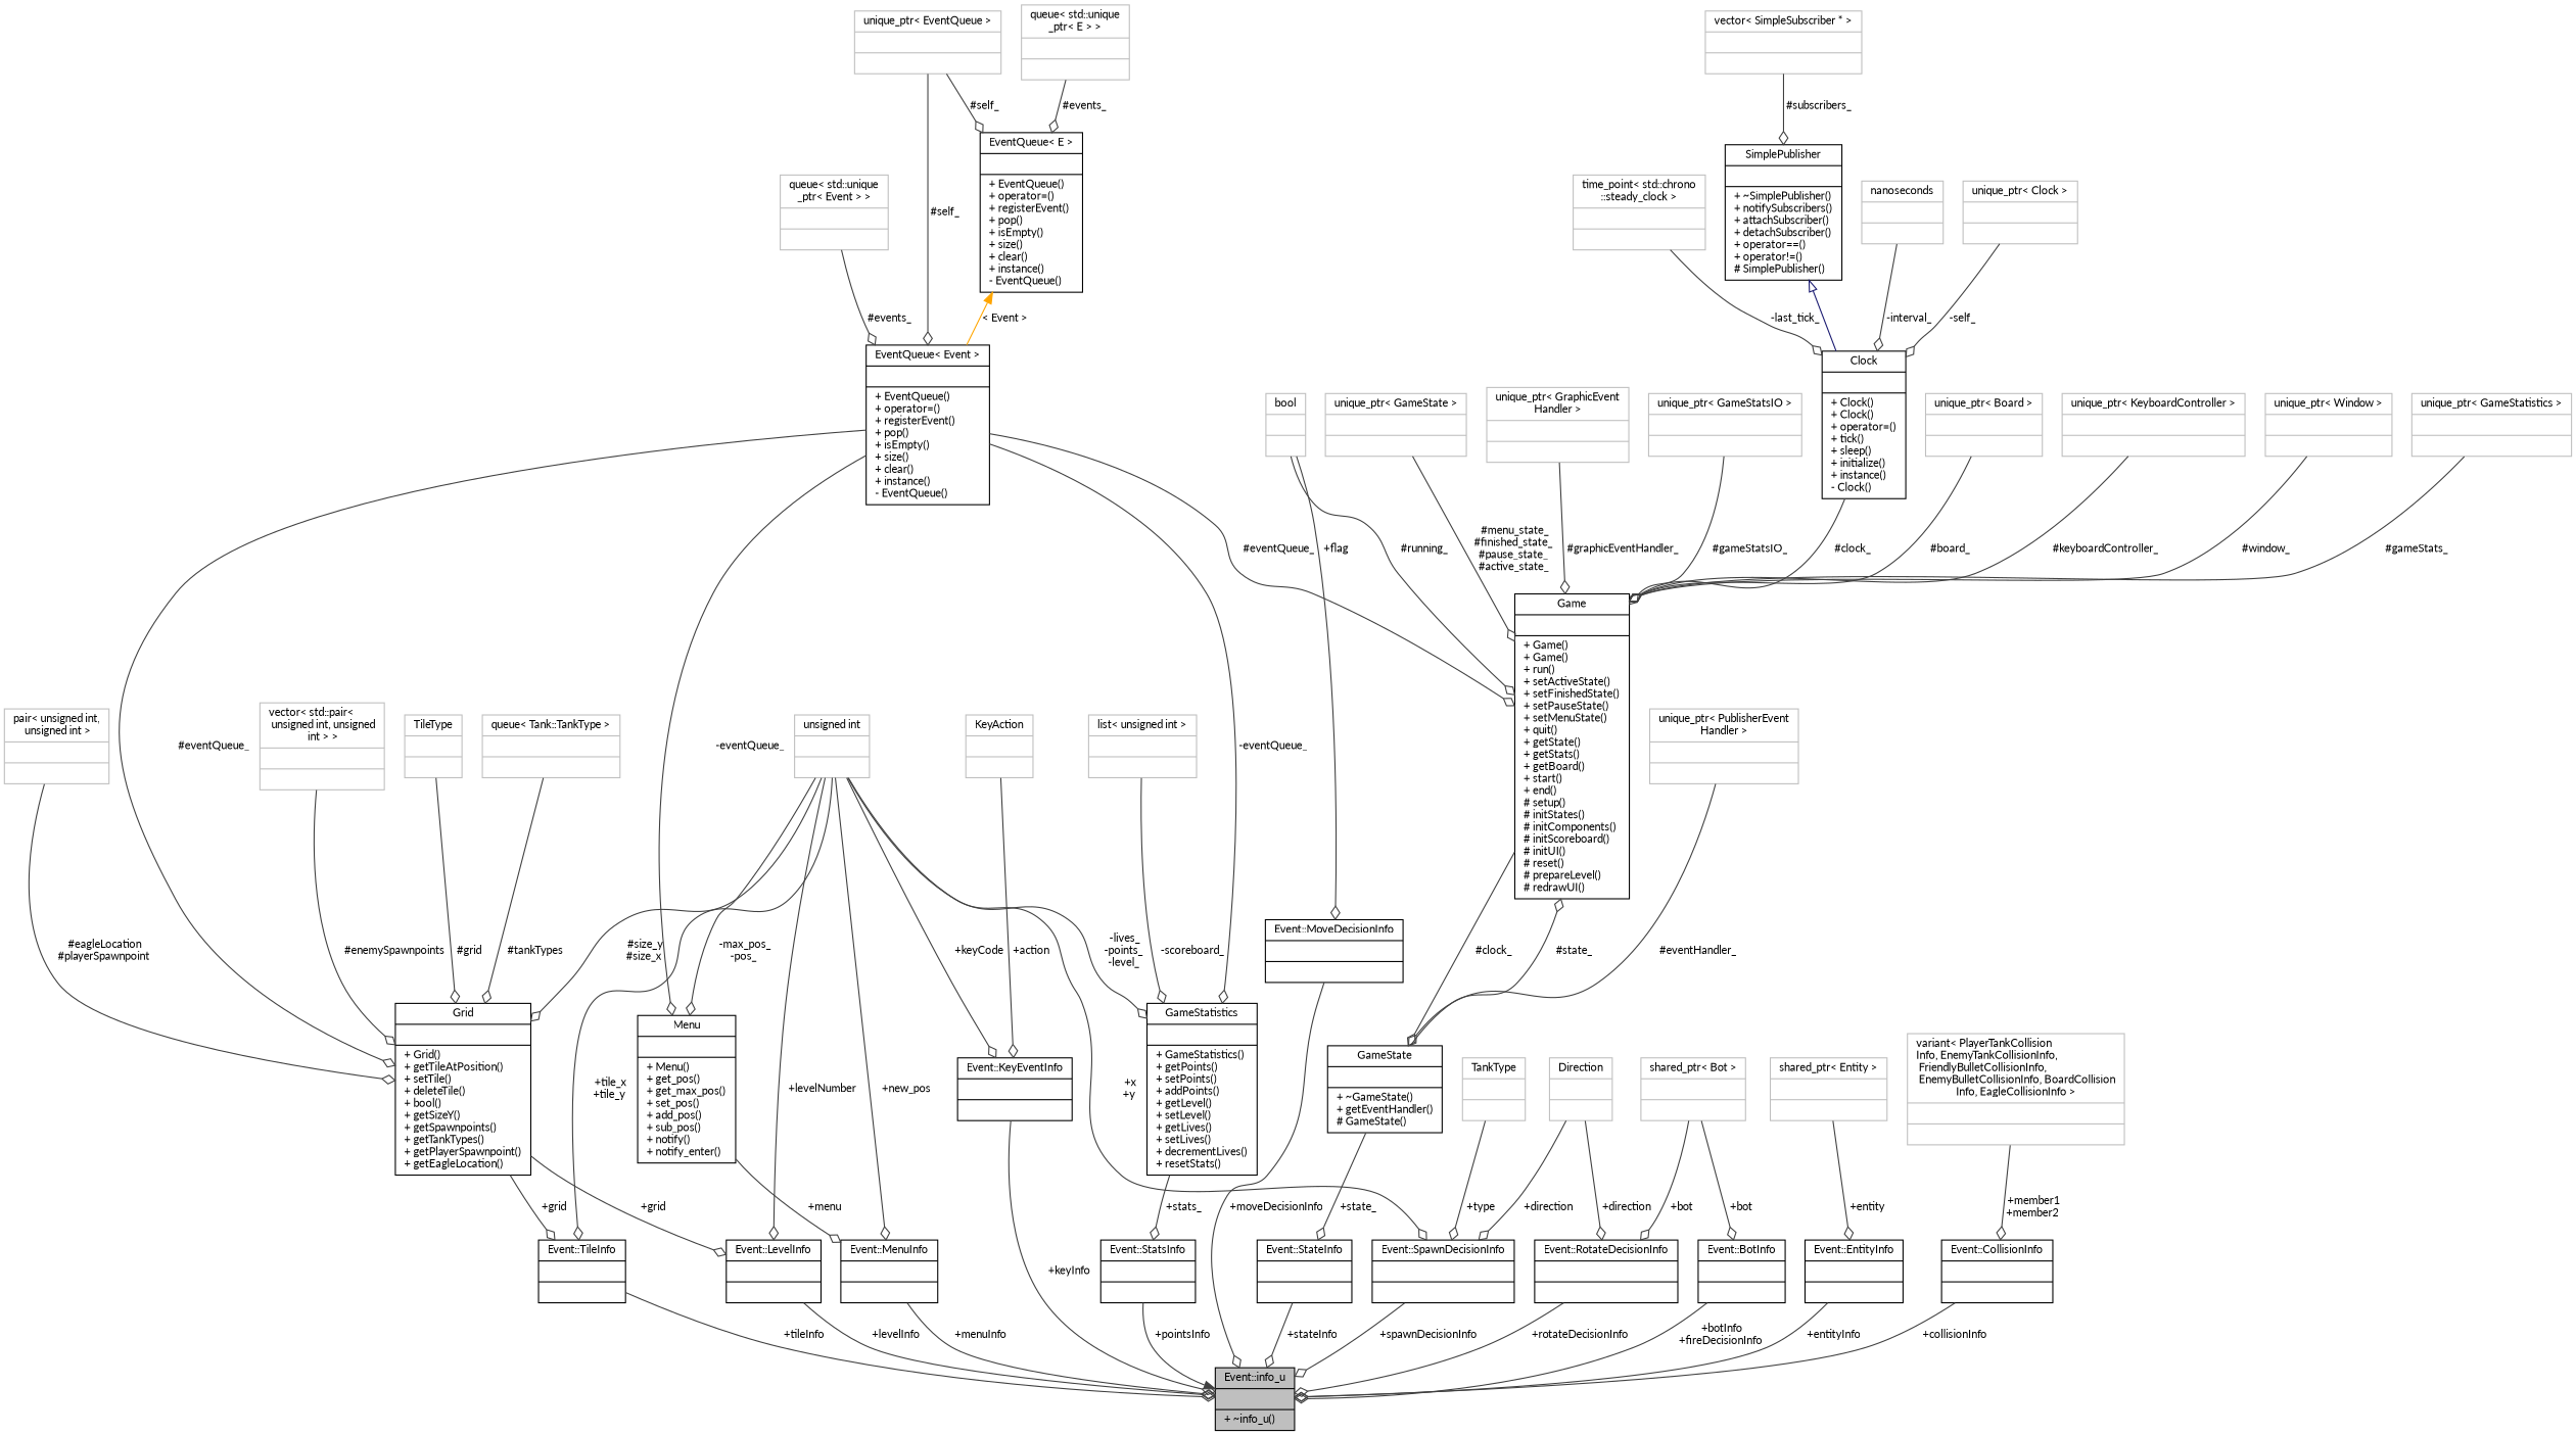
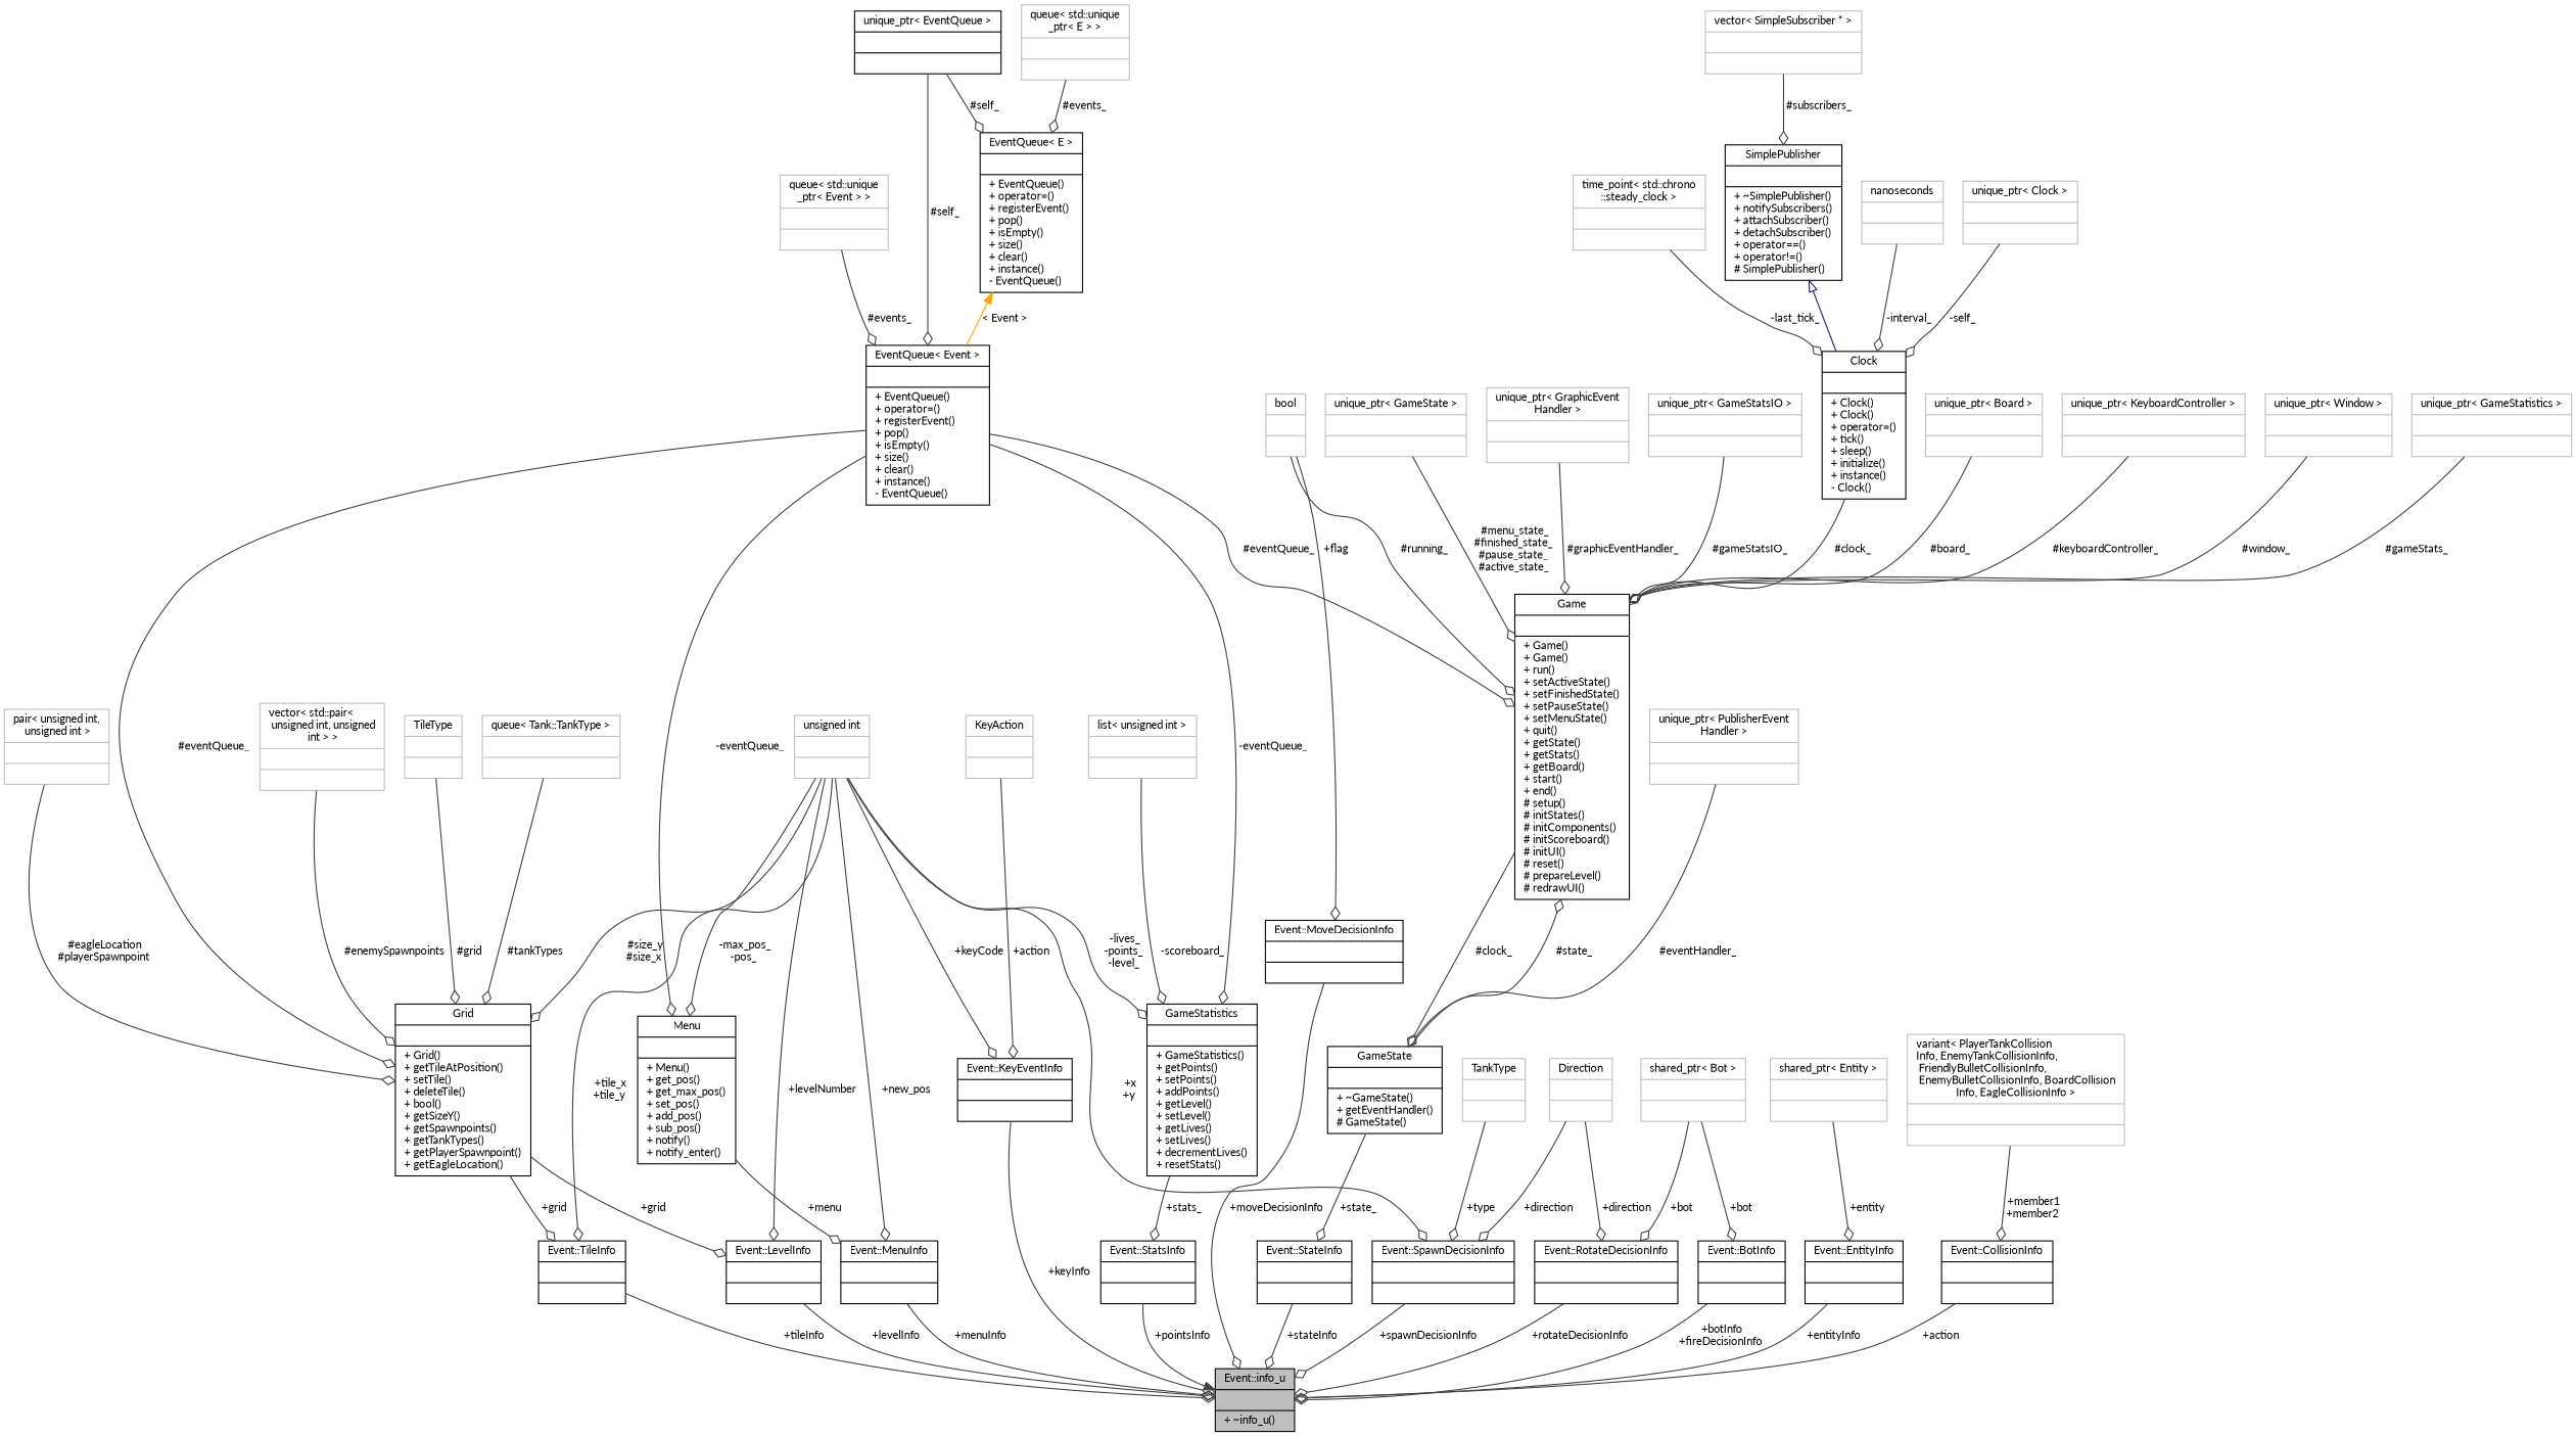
  digraph {
    fontname=Lato
    node [color=grey75 fontname=Lato fontsize=10 shape=record]
    edge [arrowhead=odiamond color=grey25 fontname=Lato fontsize=10 labelfontname=Helvetica labelfontsize=10 style=solid]
    n1 [color=black fillcolor=grey75 fontcolor=black height=0.2 label="{Event::info_u\n||+ ~info_u()\l}" style=filled width=0.4]
    n2 [color=black height=0.2 label="{Event::MenuInfo\n||}" width=0.4]
    n3 [height=0.2 label="{unsigned int\n||}" width=0.4]
    n4 [color=black height=0.2 label="{Menu\n||+ Menu()\l+ get_pos()\l+ get_max_pos()\l+ set_pos()\l+ add_pos()\l+ sub_pos()\l+ notify()\l+ notify_enter()\l}" width=0.4]
    n5 [color=black height=0.2 label="{Event::SpawnDecisionInfo\n||}" width=0.4]
    n6 [color=black height=0.2 label="{Event::LevelInfo\n||}" width=0.4]
    n7 [color=black height=0.2 label="{Grid\n||+ Grid()\l+ getTileAtPosition()\l+ setTile()\l+ deleteTile()\l+ bool()\l+ getSizeY()\l+ getSpawnpoints()\l+ getTankTypes()\l+ getPlayerSpawnpoint()\l+ getEagleLocation()\l}" width=0.4]
    n8 [color=black height=0.2 label="{Event::KeyEventInfo\n||}" width=0.4]
    n9 [color=black height=0.2 label="{GameStatistics\n||+ GameStatistics()\l+ getPoints()\l+ setPoints()\l+ addPoints()\l+ getLevel()\l+ setLevel()\l+ getLives()\l+ setLives()\l+ decrementLives()\l+ resetStats()\l}" width=0.4]
    n10 [color=black height=0.2 label="{Event::TileInfo\n||}" width=0.4]
    n11 [color=black height=0.2 label="{Event::StatsInfo\n||}" width=0.4]
    n12 [color=black height=0.2 label="{EventQueue\< Event \>\n||+ EventQueue()\l+ operator=()\l+ registerEvent()\l+ pop()\l+ isEmpty()\l+ size()\l+ clear()\l+ instance()\l- EventQueue()\l}" width=0.4]
    n13 [color=black height=0.2 label="{Game\n||+ Game()\l+ Game()\l+ run()\l+ setActiveState()\l+ setFinishedState()\l+ setPauseState()\l+ setMenuState()\l+ quit()\l+ getState()\l+ getStats()\l+ getBoard()\l+ start()\l+ end()\l# setup()\l# initStates()\l# initComponents()\l# initScoreboard()\l# initUI()\l# reset()\l# prepareLevel()\l# redrawUI()\l}" width=0.4]
    n14 [color=black height=0.2 label="{GameState\n||+ ~GameState()\l+ getEventHandler()\l# GameState()\l}" width=0.4]
    n15 [height=0.2 label="{queue\< std::unique\l_ptr\< Event \> \>\n||}" width=0.4]
-   n16 [height=0.2 label="{unique_ptr\< EventQueue \>\n||}" width=0.4]
+   n16 [color=black height=0.2 label="{unique_ptr\< EventQueue \>\n||}" width=0.4]
    n17 [color=black height=0.2 label="{EventQueue\< E \>\n||+ EventQueue()\l+ operator=()\l+ registerEvent()\l+ pop()\l+ isEmpty()\l+ size()\l+ clear()\l+ instance()\l- EventQueue()\l}" width=0.4]
    n18 [height=0.2 label="{queue\< std::unique\l_ptr\< E \> \>\n||}" width=0.4]
    n19 [color=black height=0.2 label="{Event::MoveDecisionInfo\n||}" width=0.4]
    n20 [height=0.2 label="{bool\n||}" width=0.4]
    n21 [height=0.2 label="{shared_ptr\< Bot \>\n||}" width=0.4]
    n22 [color=black height=0.2 label="{Event::RotateDecisionInfo\n||}" width=0.4]
    n23 [color=black height=0.2 label="{Event::BotInfo\n||}" width=0.4]
    n24 [height=0.2 label="{Direction\n||}" width=0.4]
    n25 [height=0.2 label="{TankType\n||}" width=0.4]
    n26 [height=0.2 label="{vector\< std::pair\<\l unsigned int, unsigned\l int \> \>\n||}" width=0.4]
    n27 [height=0.2 label="{TileType\n||}" width=0.4]
    n28 [height=0.2 label="{queue\< Tank::TankType \>\n||}" width=0.4]
    n29 [height=0.2 label="{pair\< unsigned int,\l unsigned int \>\n||}" width=0.4]
    n30 [height=0.2 label="{KeyAction\n||}" width=0.4]
    n31 [height=0.2 label="{list\< unsigned int \>\n||}" width=0.4]
    n32 [color=black height=0.2 label="{Event::StateInfo\n||}" width=0.4]
    n33 [height=0.2 label="{unique_ptr\< KeyboardController \>\n||}" width=0.4]
    n34 [height=0.2 label="{unique_ptr\< Window \>\n||}" width=0.4]
    n35 [height=0.2 label="{unique_ptr\< GameStatistics \>\n||}" width=0.4]
    n36 [height=0.2 label="{unique_ptr\< GameState \>\n||}" width=0.4]
    n37 [height=0.2 label="{unique_ptr\< GraphicEvent\lHandler \>\n||}" width=0.4]
    n38 [height=0.2 label="{unique_ptr\< GameStatsIO \>\n||}" width=0.4]
    n39 [color=black height=0.2 label="{Clock\n||+ Clock()\l+ Clock()\l+ operator=()\l+ tick()\l+ sleep()\l+ initialize()\l+ instance()\l- Clock()\l}" width=0.4]
    n40 [color=black height=0.2 label="{SimplePublisher\n||+ ~SimplePublisher()\l+ notifySubscribers()\l+ attachSubscriber()\l+ detachSubscriber()\l+ operator==()\l+ operator!=()\l# SimplePublisher()\l}" width=0.4]
    n41 [height=0.2 label="{vector\< SimpleSubscriber * \>\n||}" width=0.4]
    n42 [height=0.2 label="{nanoseconds\n||}" width=0.4]
    n43 [height=0.2 label="{unique_ptr\< Clock \>\n||}" width=0.4]
    n44 [height=0.2 label="{time_point\< std::chrono\l::steady_clock \>\n||}" width=0.4]
    n45 [height=0.2 label="{unique_ptr\< Board \>\n||}" width=0.4]
    n46 [height=0.2 label="{unique_ptr\< PublisherEvent\lHandler \>\n||}" width=0.4]
    n47 [color=black height=0.2 label="{Event::EntityInfo\n||}" width=0.4]
    n48 [height=0.2 label="{shared_ptr\< Entity \>\n||}" width=0.4]
    n49 [color=black height=0.2 label="{Event::CollisionInfo\n||}" width=0.4]
    n50 [height=0.2 label="{variant\< PlayerTankCollision\lInfo, EnemyTankCollisionInfo,\l FriendlyBulletCollisionInfo,\l EnemyBulletCollisionInfo, BoardCollision\lInfo, EagleCollisionInfo \>\n||}" width=0.4]
    n2 -> n1 [label=" +menuInfo"]
    n3 -> n2 [label=" +new_pos"]
    n3 -> n4 [label=" -max_pos_\n-pos_"]
    n3 -> n5 [label=" +x\n+y"]
    n3 -> n6 [label=" +levelNumber"]
    n3 -> n7 [label=" #size_y\n#size_x"]
    n3 -> n8 [label=" +keyCode"]
    n3 -> n9 [label=" -lives_\n-points_\n-level_"]
    n3 -> n10 [label=" +tile_x\n+tile_y"]
    n4 -> n2 [label=" +menu"]
    n5 -> n1 [label=" +spawnDecisionInfo"]
    n6 -> n1 [label=" +levelInfo"]
    n7 -> n6 [label=" +grid"]
    n7 -> n10 [label=" +grid"]
    n8 -> n1 [label=" +keyInfo"]
    n9 -> n11 [label=" +stats_"]
    n10 -> n1 [label=" +tileInfo"]
    n11 -> n1 [arrowhead=normal label=" +pointsInfo"]
    n12 -> n4 [label=" -eventQueue_"]
    n12 -> n7 [label=" #eventQueue_"]
    n12 -> n9 [label=" -eventQueue_"]
    n12 -> n13 [label=" #eventQueue_"]
    n13 -> n14 [label=" #clock_"]
    n14 -> n13 [label=" #state_"]
    n14 -> n32 [label=" +state_"]
    n15 -> n12 [label=" #events_"]
    n16 -> n12 [label=" #self_"]
    n16 -> n17 [label=" #self_"]
    n17 -> n12 [color=orange dir=back label=" \< Event \>" arrowhead=""]
    n18 -> n17 [label=" #events_"]
    n19 -> n1 [label=" +moveDecisionInfo"]
    n20 -> n13 [label=" #running_"]
    n20 -> n19 [label=" +flag"]
    n21 -> n22 [label=" +bot"]
    n21 -> n23 [label=" +bot"]
    n22 -> n1 [label=" +rotateDecisionInfo"]
    n23 -> n1 [label=" +botInfo\n+fireDecisionInfo"]
    n24 -> n5 [label=" +direction"]
    n24 -> n22 [label=" +direction"]
    n25 -> n5 [label=" +type"]
    n26 -> n7 [label=" #enemySpawnpoints"]
    n27 -> n7 [label=" #grid"]
    n28 -> n7 [label=" #tankTypes"]
    n29 -> n7 [label=" #eagleLocation\n#playerSpawnpoint"]
    n30 -> n8 [label=" +action"]
    n31 -> n9 [label=" -scoreboard_"]
    n32 -> n1 [label=" +stateInfo"]
    n33 -> n13 [label=" #keyboardController_"]
    n34 -> n13 [label=" #window_"]
    n35 -> n13 [label=" #gameStats_"]
    n36 -> n13 [label=" #menu_state_\n#finished_state_\n#pause_state_\n#active_state_"]
    n37 -> n13 [label=" #graphicEventHandler_"]
    n38 -> n13 [label=" #gameStatsIO_"]
    n39 -> n13 [label=" #clock_"]
    n40 -> n39 [arrowtail=onormal color=midnightblue dir=back arrowhead=""]
    n41 -> n40 [label=" #subscribers_"]
    n42 -> n39 [label=" -interval_"]
    n43 -> n39 [label=" -self_"]
    n44 -> n39 [label=" -last_tick_"]
    n45 -> n13 [label=" #board_"]
    n46 -> n14 [label=" #eventHandler_"]
    n47 -> n1 [label=" +entityInfo"]
    n48 -> n47 [label=" +entity"]
-   n49 -> n1 [label=" +collisionInfo"]
+   n49 -> n1 [label=" +action"]
    n50 -> n49 [label=" +member1\n+member2"]
  }
